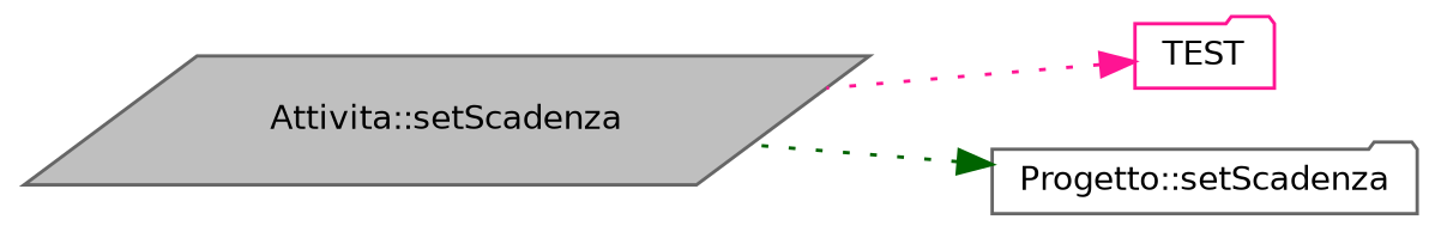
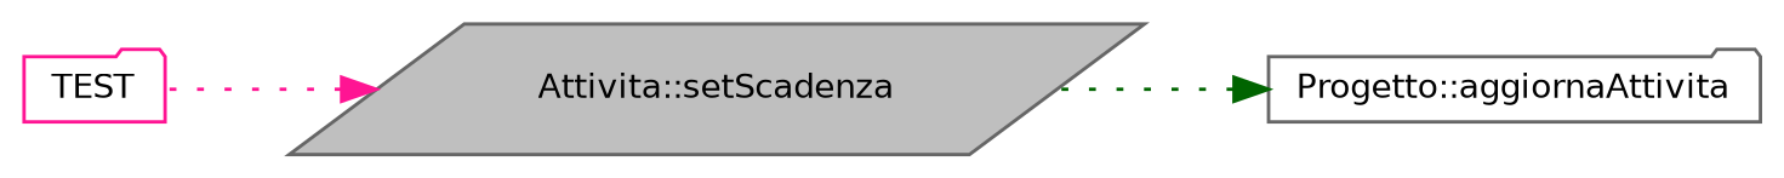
  digraph {
    rankdir=RL
    node [color=gray40 fillcolor=white fontname=Helvetica fontsize=10 shape=folder style=filled]
    edge [dir=back fontname=Helvetica fontsize=10 labelfontname=Helvetica labelfontsize=10 style=dotted]
    n1 [fillcolor=grey75 fontcolor=black height=0.2 label="Attivita::setScadenza" shape=parallelogram width=0.4]
    n2 [color=deeppink height=0.2 label=TEST width=0.4]
-   n3 [height=0.2 label="Progetto::setScadenza" width=0.4]
-   n2 -> n1 [color=deeppink]
+   n3 [height=0.2 label="Progetto::aggiornaAttivita" width=0.4]
+   n1 -> n2 [color=deeppink]
    n3 -> n1 [color=darkgreen]
  }
